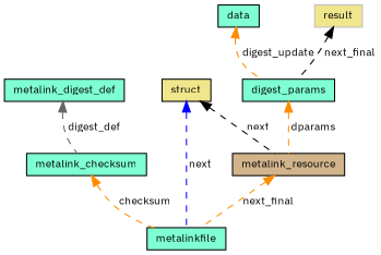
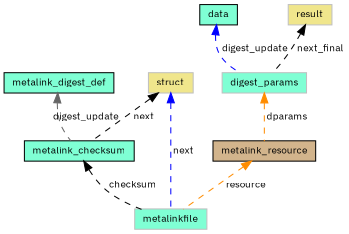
  digraph {
    fontname="IBM Plex Sans"
    node [color=black fillcolor=aquamarine fontname="IBM Plex Sans" fontsize=10 shape=record style=filled]
    edge [color=black dir=back fontname="IBM Plex Sans" fontsize=10 labelfontname=Helvetica labelfontsize=10 style=dashed]
-   n1 [fontcolor=black height=0.2 label=metalinkfile width=0.4]
-   n2 [fillcolor=khaki height=0.2 label=struct width=0.4]
+   n1 [color=grey75 fontcolor=black height=0.2 label=metalinkfile width=0.4]
+   n2 [color=grey75 fillcolor=khaki height=0.2 label=struct width=0.4]
    n3 [fillcolor=tan height=0.2 label=metalink_resource width=0.4]
    n4 [height=0.2 label=metalink_checksum width=0.4]
    n5 [height=0.2 label=metalink_digest_def width=0.4]
-   n6 [height=0.2 label=digest_params width=0.4]
+   n6 [color=grey75 height=0.2 label=digest_params width=0.4]
    n7 [height=0.2 label=data width=0.4]
    n8 [color=grey75 fillcolor=khaki height=0.2 label=result width=0.4]
    n2 -> n1 [color=blue label=" next"]
-   n2 -> n3 [label=" next"]
-   n3 -> n1 [color=darkorange label=" next_final"]
-   n4 -> n1 [color=darkorange label=" checksum"]
-   n5 -> n4 [color=gray40 label=" digest_def"]
+   n2 -> n4 [label=" next"]
+   n3 -> n1 [color=darkorange label=" resource"]
+   n4 -> n1 [label=" checksum"]
+   n5 -> n4 [color=gray40 label=" digest_update"]
    n6 -> n3 [color=darkorange label=" dparams"]
-   n7 -> n6 [color=darkorange label=" digest_update"]
+   n7 -> n6 [color=blue label=" digest_update"]
    n8 -> n6 [label=" next_final"]
  }
